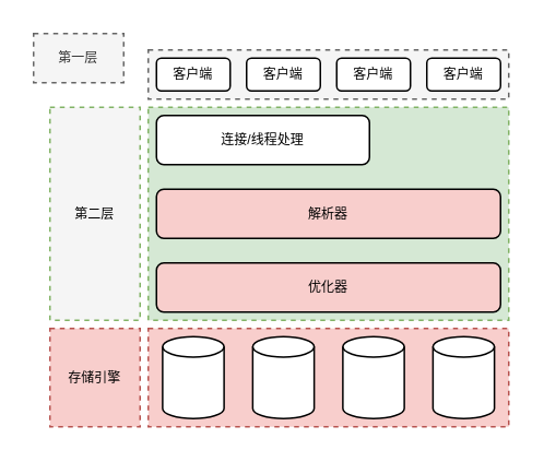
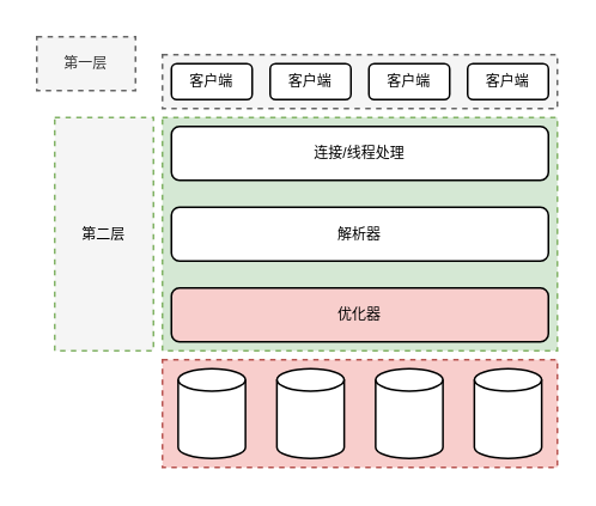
  <mxCell id="0" />
  <mxCell id="1" parent="0" />
  <mxCell id="2" value="" style="rounded=0;whiteSpace=wrap;html=1;fillColor=#f5f5f5;fontColor=#333333;strokeColor=#666666;dashed=1;fontSize=8;" vertex="1" parent="1"><mxGeometry x="90" y="30" width="220" height="30" as="geometry" /></mxCell>
  <mxCell id="3" value="客户端" style="rounded=1;whiteSpace=wrap;html=1;fontSize=8;" vertex="1" parent="1"><mxGeometry x="95" y="35" width="45" height="20" as="geometry" /></mxCell>
  <mxCell id="4" value="客户端" style="rounded=1;whiteSpace=wrap;html=1;fontSize=8;" vertex="1" parent="1"><mxGeometry x="150" y="35" width="45" height="20" as="geometry" /></mxCell>
  <mxCell id="5" value="客户端" style="rounded=1;whiteSpace=wrap;html=1;fontSize=8;" vertex="1" parent="1"><mxGeometry y="35" width="45" height="20" as="geometry" x="205" /></mxCell>
  <mxCell id="6" value="客户端" style="rounded=1;whiteSpace=wrap;html=1;fontSize=8;" vertex="1" parent="1"><mxGeometry x="260" y="35" width="45" height="20" as="geometry" /></mxCell>
  <mxCell id="7" value="" style="rounded=0;whiteSpace=wrap;html=1;fillColor=#d5e8d4;strokeColor=#82b366;dashed=1;fontSize=8;" vertex="1" parent="1"><mxGeometry x="90" y="65" width="220" height="130" as="geometry" /></mxCell>
  <mxCell id="8" value="第一层" style="rounded=0;whiteSpace=wrap;html=1;fillColor=#f5f5f5;fontColor=#333333;strokeColor=#666666;dashed=1;fontSize=8;" vertex="1" parent="1"><mxGeometry x="20" y="20" width="55" height="30" as="geometry" /></mxCell>
  <mxCell id="9" value="第二层" style="rounded=0;whiteSpace=wrap;html=1;fillColor=#f5f5f5;strokeColor=#82b366;dashed=1;fontSize=8;" vertex="1" parent="1"><mxGeometry x="30" y="65" width="55" height="130" as="geometry" /></mxCell>
- <mxCell id="10" value="连接/线程处理" style="rounded=1;whiteSpace=wrap;html=1;fontSize=8;" vertex="1" parent="1"><mxGeometry x="95" y="70" width="130" height="30" as="geometry" /></mxCell>
- <mxCell id="11" value="解析器" style="rounded=1;whiteSpace=wrap;html=1;fontSize=8;fillColor=#f8cecc;" vertex="1" parent="1"><mxGeometry x="95" y="115" width="210" height="30" as="geometry" /></mxCell>
+ <mxCell id="10" value="连接/线程处理" style="rounded=1;whiteSpace=wrap;html=1;fontSize=8;" vertex="1" parent="1"><mxGeometry x="95" y="70" width="210" height="30" as="geometry" /></mxCell>
+ <mxCell id="11" value="解析器" style="rounded=1;whiteSpace=wrap;html=1;fontSize=8;" vertex="1" parent="1"><mxGeometry x="95" y="115" width="210" height="30" as="geometry" /></mxCell>
  <mxCell id="12" value="优化器" style="rounded=1;whiteSpace=wrap;html=1;fontSize=8;fillColor=#f8cecc;" vertex="1" parent="1"><mxGeometry x="95" y="160" width="210" height="30" as="geometry" /></mxCell>
  <mxCell id="13" value="" style="rounded=0;whiteSpace=wrap;html=1;fillColor=#f8cecc;strokeColor=#b85450;dashed=1;fontSize=8;" vertex="1" parent="1"><mxGeometry x="90" y="200" width="220" height="60" as="geometry" /></mxCell>
  <mxCell id="14" value="" style="shape=cylinder3;whiteSpace=wrap;html=1;boundedLbl=1;backgroundOutline=1;size=6.222;" vertex="1" parent="1"><mxGeometry x="98.75" y="205" width="37.5" height="50" as="geometry" /></mxCell>
  <mxCell id="15" value="" style="shape=cylinder3;whiteSpace=wrap;html=1;boundedLbl=1;backgroundOutline=1;size=6.222;" vertex="1" parent="1"><mxGeometry x="153.75" y="205" width="37.5" height="50" as="geometry" /></mxCell>
  <mxCell id="16" value="" style="shape=cylinder3;whiteSpace=wrap;html=1;boundedLbl=1;backgroundOutline=1;size=6.222;" vertex="1" parent="1"><mxGeometry x="208.75" y="205" width="37.5" height="50" as="geometry" /></mxCell>
  <mxCell id="17" value="" style="shape=cylinder3;whiteSpace=wrap;html=1;boundedLbl=1;backgroundOutline=1;size=6.222;" vertex="1" parent="1"><mxGeometry x="263.75" y="205" width="37.5" height="50" as="geometry" /></mxCell>
- <mxCell id="18" value="存储引擎" style="rounded=0;whiteSpace=wrap;html=1;fillColor=#f8cecc;strokeColor=#b85450;dashed=1;fontSize=8;" vertex="1" parent="1"><mxGeometry x="30" y="200" width="55" height="60" as="geometry" /></mxCell>
